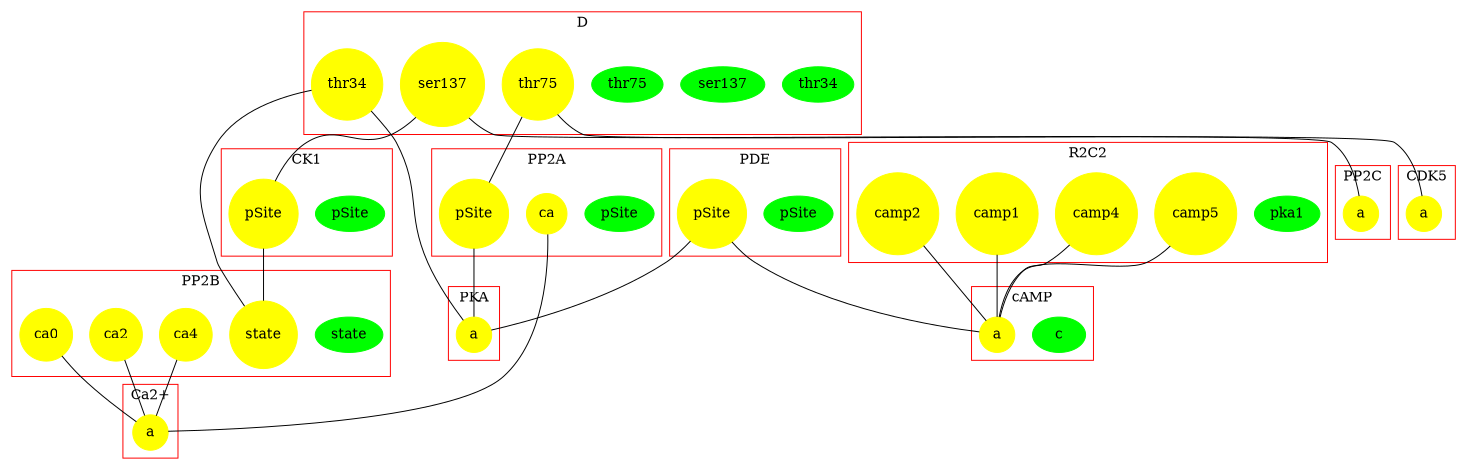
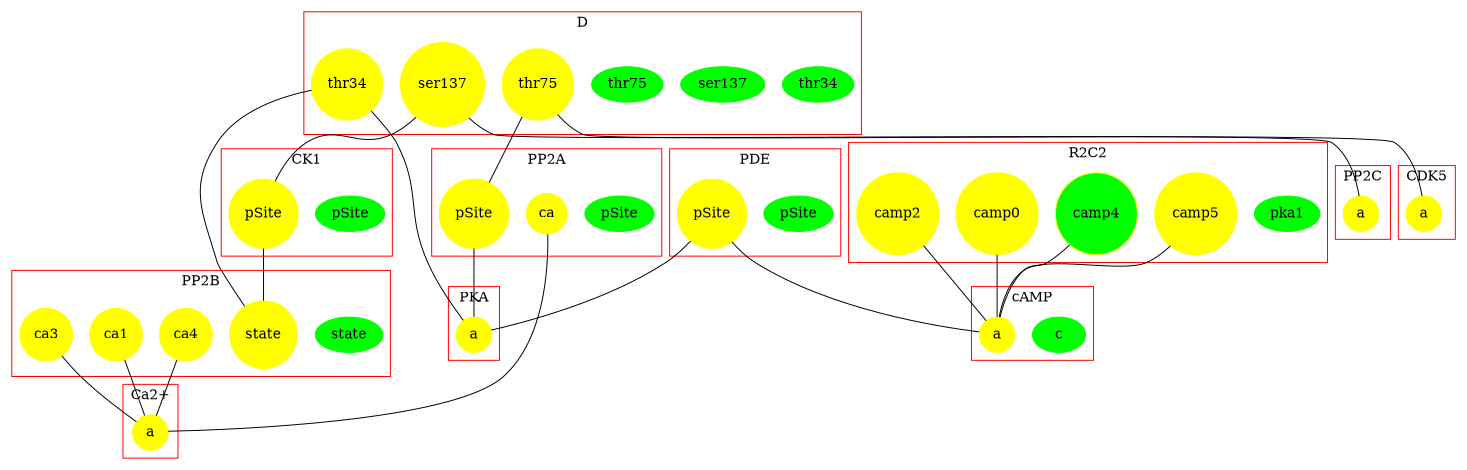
  graph {
    node [color=yellow shape=circle style=filled]
    n1 [color=green label=thr34 shape=ellipse]
    n2 [color=green label=ser137 shape=ellipse]
    n3 [color=green label=thr75 shape=ellipse]
    n4 [label=thr75]
    n5 [label=ser137]
    n6 [label=thr34]
    n7 [label=a]
    n8 [color=green label=pSite shape=ellipse]
    n9 [label=pSite]
    n10 [color=green label=pSite shape=ellipse]
    n11 [label=pSite]
    n12 [color=green label=pSite shape=ellipse]
    n13 [label=pSite]
    n14 [label=ca]
    n15 [color=green label=state shape=ellipse]
    n16 [label=state]
-   n17 [label=ca2]
-   n18 [label=ca0]
+   n17 [label=ca1]
+   n18 [label=ca3]
    n19 [label=ca4]
    n20 [label=a]
    n21 [color=green label=pka1 shape=ellipse]
-   n22 [label=camp1]
+   n22 [label=camp0]
    n23 [label=camp2]
    n24 [label=camp5]
-   n25 [label=camp4]
+   n25 [label=camp4 fillcolor=green]
    n26 [label=a]
    n27 [label=a]
    n28 [color=green label=c shape=ellipse]
    n29 [label=a]
    subgraph cluster_1 {
      color=red
      label=D
      shape=rectangle
      n1
      n2
      n3
      n4
      n5
      n6
    }
    subgraph cluster_2 {
      color=red
      label=CDK5
      shape=rectangle
      n7
    }
    subgraph cluster_3 {
      color=red
      label=CK1
      shape=rectangle
      n8
      n9
    }
    subgraph cluster_4 {
      color=red
      label=PDE
      shape=rectangle
      n10
      n11
    }
    subgraph cluster_5 {
      color=red
      label=PP2A
      shape=rectangle
      n12
      n13
      n14
    }
    subgraph cluster_6 {
      color=red
      label=PP2B
      shape=rectangle
      n15
      n16
      n17
      n18
      n19
    }
    subgraph cluster_7 {
      color=red
      label=PP2C
      shape=rectangle
      n20
    }
    subgraph cluster_8 {
      color=red
      label=R2C2
      shape=rectangle
      n21
      n22
      n23
      n24
      n25
    }
    subgraph cluster_9 {
      color=red
      label=PKA
      shape=rectangle
      n26
    }
    subgraph cluster_10 {
      color=red
      label="Ca2+"
      shape=rectangle
      n27
    }
    subgraph cluster_11 {
      color=red
      label=cAMP
      shape=rectangle
      n28
      n29
    }
    n4 -- n7
    n4 -- n13
    n5 -- n9
    n5 -- n20
    n6 -- n16
    n6 -- n26
    n9 -- n16
    n11 -- n26
    n11 -- n29
    n13 -- n26
    n14 -- n27
    n17 -- n27
    n18 -- n27
    n19 -- n27
    n22 -- n29
    n23 -- n29
    n24 -- n29
    n25 -- n29
  }
